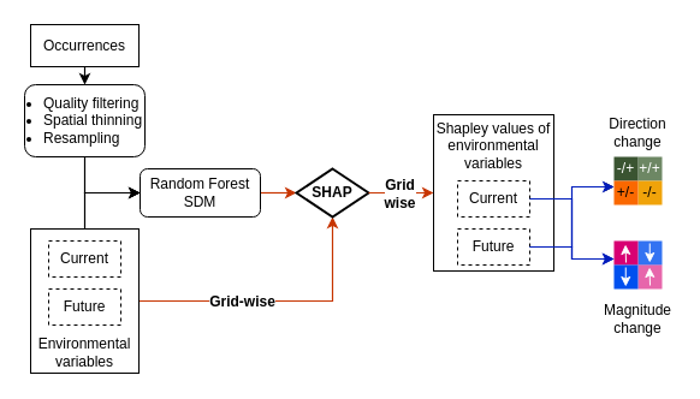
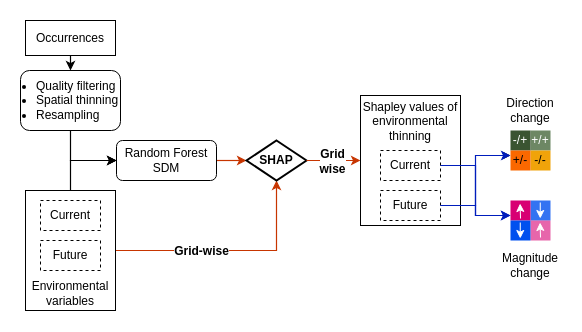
  <mxCell id="0" />
  <mxCell id="1" parent="0" />
  <mxCell id="2" style="edgeStyle=orthogonalEdgeStyle;rounded=0;orthogonalLoop=1;jettySize=auto;html=1;exitX=0.5;exitY=1;exitDx=0;exitDy=0;entryX=0.5;entryY=0;entryDx=0;entryDy=0;strokeWidth=1.2;" parent="1" source="3" target="6" edge="1"><mxGeometry relative="1" as="geometry" /></mxCell>
  <mxCell id="3" value="Occurrences" style="rounded=0;whiteSpace=wrap;html=1;" parent="1" vertex="1"><mxGeometry x="25" y="20" width="90" height="35" as="geometry" /></mxCell>
  <mxCell id="4" style="edgeStyle=orthogonalEdgeStyle;rounded=0;orthogonalLoop=1;jettySize=auto;html=1;exitX=0.5;exitY=0;exitDx=0;exitDy=0;entryX=0;entryY=0.5;entryDx=0;entryDy=0;" parent="1" source="14" target="8" edge="1"><mxGeometry relative="1" as="geometry" /></mxCell>
  <mxCell id="5" style="edgeStyle=orthogonalEdgeStyle;rounded=0;orthogonalLoop=1;jettySize=auto;html=1;exitX=0.5;exitY=1;exitDx=0;exitDy=0;entryX=0;entryY=0.5;entryDx=0;entryDy=0;strokeWidth=1.2;" parent="1" source="6" target="8" edge="1"><mxGeometry relative="1" as="geometry" /></mxCell>
  <mxCell id="6" value="&lt;ul style=&quot;padding-left: 14px;&quot;&gt;&lt;li&gt;&lt;span style=&quot;background-color: initial;&quot;&gt;Quality filtering&lt;/span&gt;&lt;/li&gt;&lt;li&gt;&lt;span style=&quot;background-color: initial;&quot;&gt;Spatial thinning&lt;/span&gt;&lt;/li&gt;&lt;li&gt;&lt;span style=&quot;background-color: initial;&quot;&gt;Resampling&lt;/span&gt;&lt;/li&gt;&lt;/ul&gt;" style="rounded=1;whiteSpace=wrap;html=1;align=left;" parent="1" vertex="1"><mxGeometry x="20" y="70" width="100" height="60" as="geometry" /></mxCell>
  <mxCell id="7" style="edgeStyle=orthogonalEdgeStyle;rounded=0;orthogonalLoop=1;jettySize=auto;html=1;exitX=1;exitY=0.5;exitDx=0;exitDy=0;entryX=0;entryY=0.5;entryDx=0;entryDy=0;fillColor=#fa6800;strokeColor=#C73500;strokeWidth=1.2;" parent="1" source="8" target="11" edge="1"><mxGeometry relative="1" as="geometry" /></mxCell>
  <mxCell id="8" value="Random Forest&lt;div&gt;SDM&lt;/div&gt;" style="rounded=1;whiteSpace=wrap;html=1;" parent="1" vertex="1"><mxGeometry x="116" y="140" width="100" height="40" as="geometry" /></mxCell>
  <mxCell id="9" style="edgeStyle=orthogonalEdgeStyle;rounded=0;orthogonalLoop=1;jettySize=auto;html=1;exitX=1;exitY=0.5;exitDx=0;exitDy=0;fillColor=#fa6800;strokeColor=#C73500;strokeWidth=1.2;" parent="1" source="14" target="11" edge="1"><mxGeometry relative="1" as="geometry"><mxPoint x="116" y="287.5" as="sourcePoint" /></mxGeometry></mxCell>
  <mxCell id="10" value="Grid-wise" style="edgeLabel;html=1;align=center;verticalAlign=middle;resizable=0;points=[];fontSize=12;fontStyle=1" parent="9" vertex="1" connectable="0"><mxGeometry x="0.792" y="1" relative="1" as="geometry"><mxPoint x="-75" y="46" as="offset" /></mxGeometry></mxCell>
  <mxCell id="11" value="SHAP" style="rhombus;whiteSpace=wrap;html=1;strokeWidth=2;fontStyle=1;" parent="1" vertex="1"><mxGeometry x="246" y="140" width="60" height="40" as="geometry" /></mxCell>
  <mxCell id="12" style="edgeStyle=orthogonalEdgeStyle;rounded=0;orthogonalLoop=1;jettySize=auto;html=1;exitX=0.5;exitY=0;exitDx=0;exitDy=0;entryX=0;entryY=0.5;entryDx=0;entryDy=0;strokeWidth=1.2;" parent="1" source="15" target="8" edge="1"><mxGeometry relative="1" as="geometry" /></mxCell>
  <mxCell id="13" value="" style="group" parent="1" vertex="1" connectable="0"><mxGeometry x="25" y="190" width="90" height="120" as="geometry" /></mxCell>
  <mxCell id="14" value="Environmental variables" style="rounded=0;whiteSpace=wrap;html=1;verticalAlign=bottom;" parent="13" vertex="1"><mxGeometry width="90" height="120" as="geometry" /></mxCell>
  <mxCell id="15" value="Current" style="rounded=0;whiteSpace=wrap;html=1;dashed=1;" parent="13" vertex="1"><mxGeometry x="15" y="10" width="60" height="30" as="geometry" /></mxCell>
  <mxCell id="16" value="Future" style="rounded=0;whiteSpace=wrap;html=1;dashed=1;" parent="13" vertex="1"><mxGeometry x="15" y="50" width="60" height="30" as="geometry" /></mxCell>
  <mxCell id="17" style="edgeStyle=orthogonalEdgeStyle;rounded=0;orthogonalLoop=1;jettySize=auto;html=1;exitX=1;exitY=0.5;exitDx=0;exitDy=0;entryX=0;entryY=0.5;entryDx=0;entryDy=0;fillColor=#fa6800;strokeColor=#C73500;strokeWidth=1.2;" parent="1" source="11" target="20" edge="1"><mxGeometry relative="1" as="geometry"><mxPoint x="226" y="170" as="sourcePoint" /><mxPoint x="256" y="170" as="targetPoint" /></mxGeometry></mxCell>
  <mxCell id="18" value="&lt;span style=&quot;font-size: 12px; font-weight: 700;&quot;&gt;Grid&lt;/span&gt;&lt;div&gt;&lt;span style=&quot;font-size: 12px; font-weight: 700;&quot;&gt;wise&lt;/span&gt;&lt;/div&gt;" style="edgeLabel;html=1;align=center;verticalAlign=middle;resizable=0;points=[];" parent="17" vertex="1" connectable="0"><mxGeometry x="-0.077" relative="1" as="geometry"><mxPoint as="offset" /></mxGeometry></mxCell>
  <mxCell id="19" value="" style="group" parent="1" vertex="1" connectable="0"><mxGeometry x="360" y="95" width="100" height="130" as="geometry" /></mxCell>
- <mxCell id="20" value="Shapley values of environmental variables" style="rounded=0;whiteSpace=wrap;html=1;verticalAlign=top;spacing=0;" parent="19" vertex="1"><mxGeometry width="100" height="130" as="geometry" /></mxCell>
+ <mxCell id="20" value="Shapley values of environmental thinning" style="rounded=0;whiteSpace=wrap;html=1;verticalAlign=top;spacing=0;" parent="19" vertex="1"><mxGeometry width="100" height="130" as="geometry" /></mxCell>
  <mxCell id="21" value="Current" style="rounded=0;whiteSpace=wrap;html=1;dashed=1;" parent="19" vertex="1"><mxGeometry x="20" y="55" width="60" height="30" as="geometry" /></mxCell>
  <mxCell id="22" value="Future" style="rounded=0;whiteSpace=wrap;html=1;dashed=1;" parent="19" vertex="1"><mxGeometry x="20" y="95" width="60" height="30" as="geometry" /></mxCell>
  <mxCell id="23" value="+/+" style="whiteSpace=wrap;html=1;aspect=fixed;fillColor=#6d8764;fontColor=#ffffff;strokeColor=none;" parent="1" vertex="1"><mxGeometry x="530" y="130" width="20" height="20" as="geometry" /></mxCell>
  <mxCell id="24" value="-/+" style="whiteSpace=wrap;html=1;aspect=fixed;fillColor=#3A5431;fontColor=#ffffff;strokeColor=none;" parent="1" vertex="1"><mxGeometry x="510" y="130" width="20" height="20" as="geometry" /></mxCell>
  <mxCell id="25" value="-/-" style="whiteSpace=wrap;html=1;aspect=fixed;fillColor=#f0a30a;fontColor=#000000;strokeColor=none;" parent="1" vertex="1"><mxGeometry x="530" y="150" width="20" height="20" as="geometry" /></mxCell>
  <mxCell id="26" value="+/-" style="whiteSpace=wrap;html=1;aspect=fixed;fillColor=#fa6800;fontColor=#000000;strokeColor=none;" parent="1" vertex="1"><mxGeometry x="510" y="150" width="20" height="20" as="geometry" /></mxCell>
  <mxCell id="27" value="" style="whiteSpace=wrap;html=1;aspect=fixed;fillColor=#0050ef;fontColor=#ffffff;strokeColor=none;opacity=80;" parent="1" vertex="1"><mxGeometry x="530" y="200" width="20" height="20" as="geometry" /></mxCell>
  <mxCell id="28" value="" style="whiteSpace=wrap;html=1;aspect=fixed;fillColor=#d80073;fontColor=#ffffff;strokeColor=none;" parent="1" vertex="1"><mxGeometry x="510" y="200" width="20" height="20" as="geometry" /></mxCell>
  <mxCell id="29" value="" style="whiteSpace=wrap;html=1;aspect=fixed;fillColor=#d80073;fontColor=#ffffff;strokeColor=none;opacity=60;" parent="1" vertex="1"><mxGeometry x="530" y="220" width="20" height="20" as="geometry" /></mxCell>
  <mxCell id="30" value="" style="whiteSpace=wrap;html=1;aspect=fixed;fillColor=#0050ef;fontColor=#ffffff;strokeColor=none;" parent="1" vertex="1"><mxGeometry x="510" y="220" width="20" height="20" as="geometry" /></mxCell>
  <mxCell id="31" value="" style="endArrow=classic;html=1;rounded=0;strokeColor=#FFFFFF;" parent="1" edge="1"><mxGeometry width="50" height="50" relative="1" as="geometry"><mxPoint x="520" y="218" as="sourcePoint" /><mxPoint x="519.58" y="203" as="targetPoint" /></mxGeometry></mxCell>
  <mxCell id="32" value="" style="endArrow=classic;html=1;rounded=0;strokeColor=#FFFFFF;" parent="1" edge="1"><mxGeometry width="50" height="50" relative="1" as="geometry"><mxPoint x="540" y="237" as="sourcePoint" /><mxPoint x="539.58" y="222" as="targetPoint" /></mxGeometry></mxCell>
  <mxCell id="33" value="" style="endArrow=classic;html=1;rounded=0;strokeColor=#FFFFFF;" parent="1" edge="1"><mxGeometry width="50" height="50" relative="1" as="geometry"><mxPoint x="539.76" y="202" as="sourcePoint" /><mxPoint x="539.76" y="218" as="targetPoint" /></mxGeometry></mxCell>
  <mxCell id="34" value="" style="endArrow=classic;html=1;rounded=0;strokeColor=#FFFFFF;" parent="1" edge="1"><mxGeometry width="50" height="50" relative="1" as="geometry"><mxPoint x="519.76" y="222" as="sourcePoint" /><mxPoint x="519.76" y="238" as="targetPoint" /></mxGeometry></mxCell>
  <mxCell id="35" style="edgeStyle=orthogonalEdgeStyle;rounded=0;orthogonalLoop=1;jettySize=auto;html=1;exitX=1;exitY=0.5;exitDx=0;exitDy=0;entryX=0;entryY=0.25;entryDx=0;entryDy=0;" parent="1" source="21" target="26" edge="1"><mxGeometry relative="1" as="geometry" /></mxCell>
  <mxCell id="36" style="edgeStyle=orthogonalEdgeStyle;rounded=0;orthogonalLoop=1;jettySize=auto;html=1;exitX=1;exitY=0.5;exitDx=0;exitDy=0;entryX=0;entryY=0.25;entryDx=0;entryDy=0;fillColor=#0050ef;strokeColor=#001DBC;strokeWidth=1.2;" parent="1" source="22" target="26" edge="1"><mxGeometry relative="1" as="geometry" /></mxCell>
  <mxCell id="37" style="edgeStyle=orthogonalEdgeStyle;rounded=0;orthogonalLoop=1;jettySize=auto;html=1;exitX=1;exitY=0.5;exitDx=0;exitDy=0;entryX=0;entryY=0.75;entryDx=0;entryDy=0;fillColor=#0050ef;strokeColor=#001DBC;strokeWidth=1.2;" parent="1" source="21" target="28" edge="1"><mxGeometry relative="1" as="geometry" /></mxCell>
  <mxCell id="38" style="edgeStyle=orthogonalEdgeStyle;rounded=0;orthogonalLoop=1;jettySize=auto;html=1;exitX=1;exitY=0.5;exitDx=0;exitDy=0;entryX=0;entryY=0.75;entryDx=0;entryDy=0;fillColor=#0050ef;strokeColor=#001DBC;strokeWidth=1.2;" parent="1" source="22" target="28" edge="1"><mxGeometry relative="1" as="geometry" /></mxCell>
  <mxCell id="39" value="Direction change" style="text;html=1;align=center;verticalAlign=middle;whiteSpace=wrap;rounded=0;" parent="1" vertex="1"><mxGeometry x="500" y="95" width="60" height="30" as="geometry" /></mxCell>
  <mxCell id="40" value="Magnitude change" style="text;html=1;align=center;verticalAlign=middle;whiteSpace=wrap;rounded=0;" parent="1" vertex="1"><mxGeometry x="500" y="250" width="60" height="30" as="geometry" /></mxCell>
